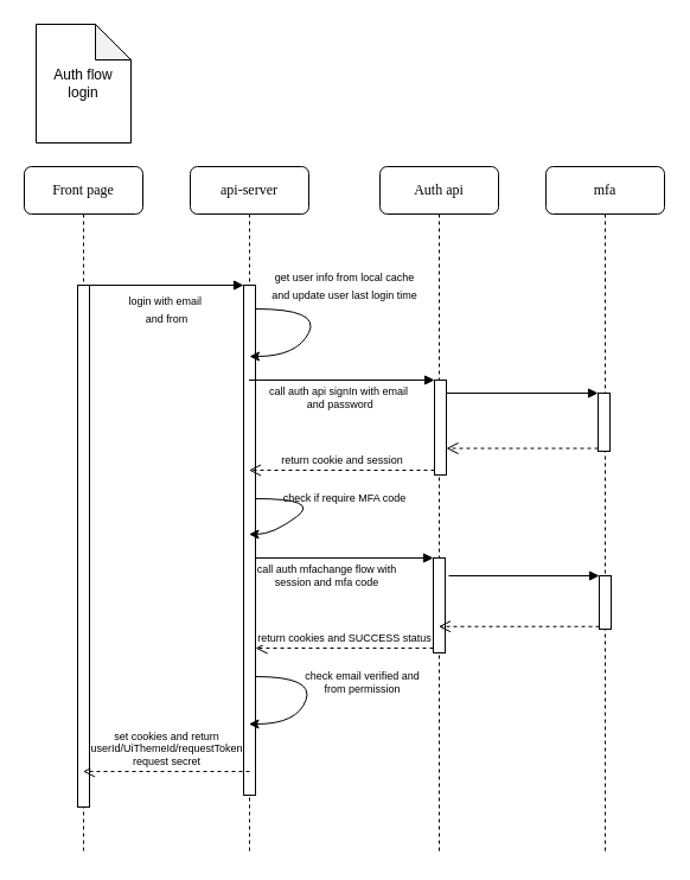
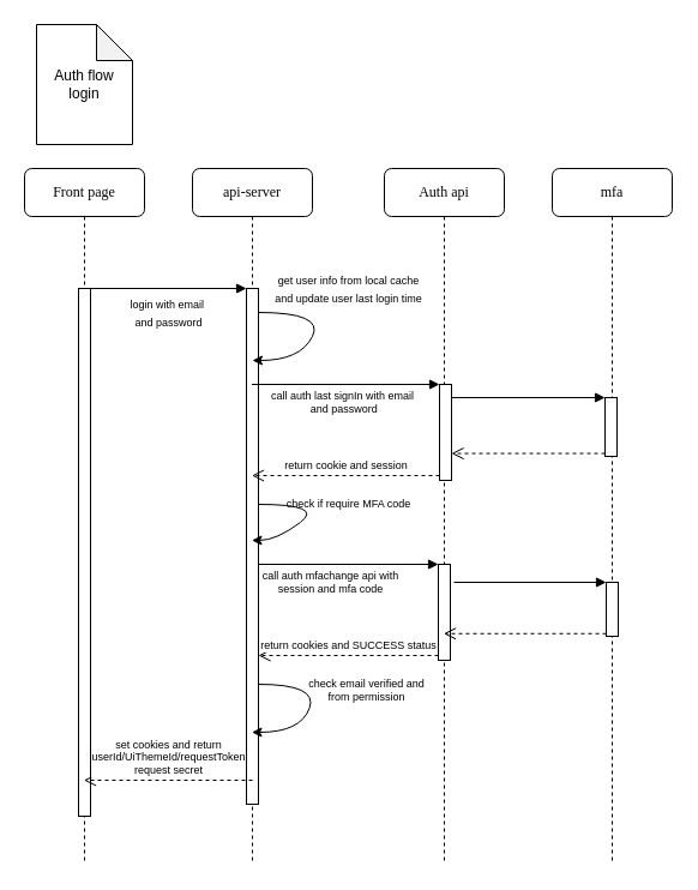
  <mxCell id="0" />
  <mxCell id="1" parent="0" />
  <mxCell id="2" value="api-server" style="shape=umlLifeline;perimeter=lifelinePerimeter;whiteSpace=wrap;html=1;container=1;collapsible=0;recursiveResize=0;outlineConnect=0;rounded=1;shadow=0;comic=0;labelBackgroundColor=none;strokeWidth=1;fontFamily=Verdana;fontSize=12;align=center;" parent="1" vertex="1"><mxGeometry x="160" y="140" width="100" height="580" as="geometry" /></mxCell>
  <mxCell id="3" value="" style="html=1;points=[];perimeter=orthogonalPerimeter;rounded=0;shadow=0;comic=0;labelBackgroundColor=none;strokeWidth=1;fontFamily=Verdana;fontSize=12;align=center;" parent="2" vertex="1"><mxGeometry x="45" y="100" width="10" height="430" as="geometry" /></mxCell>
  <mxCell id="4" value="" style="curved=1;endArrow=classic;html=1;rounded=0;fontSize=9;" edge="1" parent="2" target="2"><mxGeometry width="50" height="50" relative="1" as="geometry"><mxPoint x="55" y="280" as="sourcePoint" /><mxPoint x="105" y="230" as="targetPoint" /><Array as="points"><mxPoint x="110" y="280" /><mxPoint x="70" y="310" /></Array></mxGeometry></mxCell>
  <mxCell id="5" value="" style="curved=1;endArrow=classic;html=1;rounded=0;fontSize=9;" edge="1" parent="2" target="2"><mxGeometry width="50" height="50" relative="1" as="geometry"><mxPoint x="55" y="430" as="sourcePoint" /><mxPoint x="105" y="380" as="targetPoint" /><Array as="points"><mxPoint x="105" y="430" /><mxPoint x="90" y="470" /></Array></mxGeometry></mxCell>
  <mxCell id="6" value="Auth api" style="shape=umlLifeline;perimeter=lifelinePerimeter;whiteSpace=wrap;html=1;container=1;collapsible=0;recursiveResize=0;outlineConnect=0;rounded=1;shadow=0;comic=0;labelBackgroundColor=none;strokeWidth=1;fontFamily=Verdana;fontSize=12;align=center;" parent="1" vertex="1"><mxGeometry x="320" y="140" width="100" height="580" as="geometry" /></mxCell>
  <mxCell id="7" value="" style="html=1;points=[];perimeter=orthogonalPerimeter;fontSize=9;" vertex="1" parent="6"><mxGeometry x="46" y="180" width="10" height="80" as="geometry" /></mxCell>
  <mxCell id="8" value="" style="html=1;points=[];perimeter=orthogonalPerimeter;fontSize=9;" vertex="1" parent="6"><mxGeometry x="45" y="330" width="10" height="80" as="geometry" /></mxCell>
  <mxCell id="9" value="mfa" style="shape=umlLifeline;perimeter=lifelinePerimeter;whiteSpace=wrap;html=1;container=1;collapsible=0;recursiveResize=0;outlineConnect=0;rounded=1;shadow=0;comic=0;labelBackgroundColor=none;strokeWidth=1;fontFamily=Verdana;fontSize=12;align=center;" parent="1" vertex="1"><mxGeometry x="460" y="140" width="100" height="580" as="geometry" /></mxCell>
  <mxCell id="10" value="" style="html=1;points=[];perimeter=orthogonalPerimeter;fontSize=9;" vertex="1" parent="9"><mxGeometry x="44" y="191" width="10" height="49" as="geometry" /></mxCell>
  <mxCell id="11" value="" style="html=1;points=[];perimeter=orthogonalPerimeter;fontSize=9;" vertex="1" parent="9"><mxGeometry x="45" y="345" width="10" height="45" as="geometry" /></mxCell>
  <mxCell id="12" value="Front page" style="shape=umlLifeline;perimeter=lifelinePerimeter;whiteSpace=wrap;html=1;container=1;collapsible=0;recursiveResize=0;outlineConnect=0;rounded=1;shadow=0;comic=0;labelBackgroundColor=none;strokeWidth=1;fontFamily=Verdana;fontSize=12;align=center;" parent="1" vertex="1"><mxGeometry x="20" y="140" width="100" height="580" as="geometry" /></mxCell>
  <mxCell id="13" value="" style="html=1;points=[];perimeter=orthogonalPerimeter;rounded=0;shadow=0;comic=0;labelBackgroundColor=none;strokeWidth=1;fontFamily=Verdana;fontSize=12;align=center;" parent="12" vertex="1"><mxGeometry x="45" y="100" width="10" height="440" as="geometry" /></mxCell>
  <mxCell id="14" value="" style="html=1;verticalAlign=bottom;endArrow=block;entryX=0;entryY=0;labelBackgroundColor=none;fontFamily=Verdana;fontSize=12;edgeStyle=elbowEdgeStyle;elbow=vertical;" parent="1" source="13" target="3" edge="1"><mxGeometry relative="1" as="geometry"><mxPoint x="140" y="250" as="sourcePoint" /></mxGeometry></mxCell>
  <mxCell id="15" value="Auth flow login" style="shape=note;whiteSpace=wrap;html=1;backgroundOutline=1;darkOpacity=0.05;" vertex="1" parent="1"><mxGeometry x="30" y="20" width="80" height="100" as="geometry" /></mxCell>
- <mxCell id="16" value="&lt;font style=&quot;font-size: 9px;&quot;&gt;login with email&amp;nbsp;&lt;br&gt;and from&lt;/font&gt;" style="text;html=1;align=center;verticalAlign=middle;resizable=0;points=[];autosize=1;strokeColor=none;fillColor=none;" vertex="1" parent="1"><mxGeometry x="100" y="240" width="80" height="40" as="geometry" /></mxCell>
+ <mxCell id="16" value="&lt;font style=&quot;font-size: 9px;&quot;&gt;login with email&amp;nbsp;&lt;br&gt;and password&lt;/font&gt;" style="text;html=1;align=center;verticalAlign=middle;resizable=0;points=[];autosize=1;strokeColor=none;fillColor=none;" vertex="1" parent="1"><mxGeometry x="100" y="240" width="80" height="40" as="geometry" /></mxCell>
  <mxCell id="17" value="" style="curved=1;endArrow=classic;html=1;rounded=0;" edge="1" parent="1" target="2"><mxGeometry width="50" height="50" relative="1" as="geometry"><mxPoint x="215" y="260" as="sourcePoint" /><mxPoint x="265" y="210" as="targetPoint" /><Array as="points"><mxPoint x="270" y="260" /><mxPoint x="250" y="300" /><mxPoint x="210" y="300" /></Array></mxGeometry></mxCell>
  <mxCell id="18" value="&lt;font style=&quot;font-size: 9px;&quot;&gt;get user info from local cache&lt;br&gt;and update user last login time&lt;br&gt;&lt;/font&gt;" style="text;html=1;align=center;verticalAlign=middle;resizable=0;points=[];autosize=1;strokeColor=none;fillColor=none;" vertex="1" parent="1"><mxGeometry x="220" y="220" width="140" height="40" as="geometry" /></mxCell>
  <mxCell id="19" value="" style="html=1;verticalAlign=bottom;endArrow=block;entryX=0;entryY=0;rounded=0;fontSize=9;" edge="1" target="7" parent="1" source="2"><mxGeometry relative="1" as="geometry"><mxPoint x="300" y="320" as="sourcePoint" /></mxGeometry></mxCell>
  <mxCell id="20" value="return cookie and session" style="html=1;verticalAlign=bottom;endArrow=open;dashed=1;endSize=8;exitX=0;exitY=0.95;rounded=0;fontSize=9;" edge="1" source="7" parent="1" target="2"><mxGeometry relative="1" as="geometry"><mxPoint x="300" y="396" as="targetPoint" /></mxGeometry></mxCell>
- <mxCell id="21" value="call auth api signIn with email&lt;br&gt;&amp;nbsp;and password" style="text;html=1;align=center;verticalAlign=middle;resizable=0;points=[];autosize=1;strokeColor=none;fillColor=none;fontSize=9;" vertex="1" parent="1"><mxGeometry x="220" y="320" width="130" height="30" as="geometry" /></mxCell>
+ <mxCell id="21" value="call auth last signIn with email&lt;br&gt;&amp;nbsp;and password" style="text;html=1;align=center;verticalAlign=middle;resizable=0;points=[];autosize=1;strokeColor=none;fillColor=none;fontSize=9;" vertex="1" parent="1"><mxGeometry x="220" y="320" width="130" height="30" as="geometry" /></mxCell>
  <mxCell id="22" value="" style="html=1;verticalAlign=bottom;endArrow=open;dashed=1;endSize=8;exitX=0;exitY=0.95;rounded=0;fontSize=9;" edge="1" source="10" parent="1" target="7"><mxGeometry relative="1" as="geometry"><mxPoint x="380" y="378" as="targetPoint" /></mxGeometry></mxCell>
  <mxCell id="23" value="" style="html=1;verticalAlign=bottom;endArrow=block;entryX=0;entryY=0;rounded=0;fontSize=9;" edge="1" target="10" parent="1" source="7"><mxGeometry relative="1" as="geometry"><mxPoint x="380" y="331" as="sourcePoint" /></mxGeometry></mxCell>
  <mxCell id="24" value="check if require MFA code" style="text;html=1;align=center;verticalAlign=middle;resizable=0;points=[];autosize=1;strokeColor=none;fillColor=none;fontSize=9;" vertex="1" parent="1"><mxGeometry x="230" y="410" width="120" height="20" as="geometry" /></mxCell>
  <mxCell id="25" value="" style="html=1;verticalAlign=bottom;endArrow=block;entryX=0;entryY=0;rounded=0;fontSize=9;" edge="1" target="8" parent="1" source="3"><mxGeometry relative="1" as="geometry"><mxPoint x="220" y="470" as="sourcePoint" /></mxGeometry></mxCell>
  <mxCell id="26" value="return cookies and SUCCESS status" style="html=1;verticalAlign=bottom;endArrow=open;dashed=1;endSize=8;exitX=0;exitY=0.95;rounded=0;fontSize=9;" edge="1" source="8" parent="1" target="3"><mxGeometry relative="1" as="geometry"><mxPoint x="220" y="546" as="targetPoint" /></mxGeometry></mxCell>
- <mxCell id="27" value="call auth mfachange flow with&lt;br&gt;session and mfa code" style="text;html=1;align=center;verticalAlign=middle;resizable=0;points=[];autosize=1;strokeColor=none;fillColor=none;fontSize=9;" vertex="1" parent="1"><mxGeometry x="210" y="470" width="130" height="30" as="geometry" /></mxCell>
+ <mxCell id="27" value="call auth mfachange api with&lt;br&gt;session and mfa code" style="text;html=1;align=center;verticalAlign=middle;resizable=0;points=[];autosize=1;strokeColor=none;fillColor=none;fontSize=9;" vertex="1" parent="1"><mxGeometry x="210" y="470" width="130" height="30" as="geometry" /></mxCell>
  <mxCell id="28" value="" style="html=1;verticalAlign=bottom;endArrow=block;entryX=0;entryY=0;rounded=0;fontSize=9;" edge="1" target="11" parent="1"><mxGeometry relative="1" as="geometry"><mxPoint x="378" y="485" as="sourcePoint" /></mxGeometry></mxCell>
  <mxCell id="29" value="" style="html=1;verticalAlign=bottom;endArrow=open;dashed=1;endSize=8;exitX=0;exitY=0.95;rounded=0;fontSize=9;" edge="1" source="11" parent="1" target="6"><mxGeometry relative="1" as="geometry"><mxPoint x="378" y="561" as="targetPoint" /></mxGeometry></mxCell>
  <mxCell id="30" value="check email verified and &lt;br&gt;from permission" style="text;html=1;align=center;verticalAlign=middle;resizable=0;points=[];autosize=1;strokeColor=none;fillColor=none;fontSize=9;" vertex="1" parent="1"><mxGeometry x="250" y="560" width="110" height="30" as="geometry" /></mxCell>
  <mxCell id="31" value="set cookies and return &lt;br&gt;userId/UiThemeId/requestToken&lt;br&gt;request secret" style="html=1;verticalAlign=bottom;endArrow=open;dashed=1;endSize=8;rounded=0;fontSize=9;" edge="1" parent="1" target="12"><mxGeometry relative="1" as="geometry"><mxPoint x="210" y="650" as="sourcePoint" /><mxPoint x="130" y="650" as="targetPoint" /></mxGeometry></mxCell>
